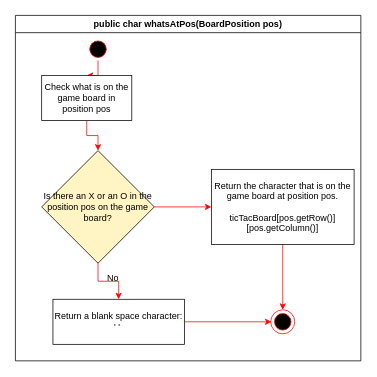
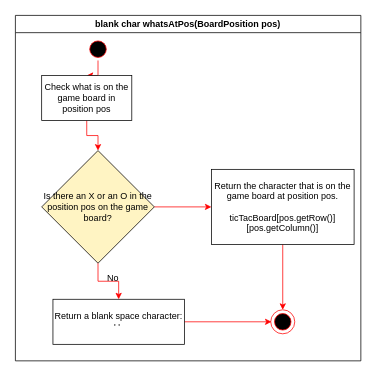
  <mxCell id="0" />
  <mxCell id="1" parent="0" />
- <mxCell id="2" value="public char whatsAtPos(BoardPosition pos)" style="swimlane;whiteSpace=wrap" vertex="1" parent="1"><mxGeometry x="20" y="20" width="460" height="460" as="geometry"><mxRectangle x="530" y="40" width="300" height="23" as="alternateBounds" /></mxGeometry></mxCell>
+ <mxCell id="2" value="blank char whatsAtPos(BoardPosition pos)" style="swimlane;whiteSpace=wrap" vertex="1" parent="1"><mxGeometry x="20" y="20" width="460" height="460" as="geometry"><mxRectangle x="530" y="40" width="300" height="23" as="alternateBounds" /></mxGeometry></mxCell>
  <mxCell id="3" value="" style="edgeStyle=orthogonalEdgeStyle;rounded=0;orthogonalLoop=1;jettySize=auto;html=1;strokeColor=#FF0000;entryX=0.5;entryY=0;entryDx=0;entryDy=0;" edge="1" parent="2" source="4" target="6"><mxGeometry relative="1" as="geometry"><mxPoint x="110" y="110" as="targetPoint" /></mxGeometry></mxCell>
  <mxCell id="4" value="" style="ellipse;shape=startState;fillColor=#000000;strokeColor=#ff0000;" vertex="1" parent="2"><mxGeometry x="95" y="30" width="30" height="30" as="geometry" /></mxCell>
  <mxCell id="5" value="" style="edgeStyle=orthogonalEdgeStyle;rounded=0;orthogonalLoop=1;jettySize=auto;html=1;strokeColor=#FF0000;entryX=0.5;entryY=0;entryDx=0;entryDy=0;" edge="1" parent="2" source="6" target="10"><mxGeometry relative="1" as="geometry"><mxPoint x="110" y="270" as="targetPoint" /></mxGeometry></mxCell>
  <mxCell id="6" value="Check what is on the game board in position pos" style="rounded=0;whiteSpace=wrap;html=1;" vertex="1" parent="2"><mxGeometry x="35" y="80" width="120" height="60" as="geometry" /></mxCell>
  <mxCell id="7" value="" style="edgeStyle=orthogonalEdgeStyle;rounded=0;orthogonalLoop=1;jettySize=auto;html=1;strokeColor=#FF0000;entryX=0.5;entryY=0;entryDx=0;entryDy=0;" edge="1" parent="2" source="8" target="12"><mxGeometry relative="1" as="geometry"><mxPoint x="285" y="218" as="targetPoint" /></mxGeometry></mxCell>
  <mxCell id="8" value="Return the character that is on the game board at position pos.&lt;br&gt;&lt;br&gt;ticTacBoard[pos.getRow()][pos.getColumn()]" style="rounded=0;whiteSpace=wrap;html=1;" vertex="1" parent="2"><mxGeometry x="261" y="205" width="190" height="100" as="geometry" /></mxCell>
  <mxCell id="9" value="" style="edgeStyle=orthogonalEdgeStyle;rounded=0;orthogonalLoop=1;jettySize=auto;html=1;strokeColor=#FF0000;" edge="1" parent="2" source="10" target="8"><mxGeometry relative="1" as="geometry" /></mxCell>
  <mxCell id="10" value="Is there an X or an O in the position pos on the game board?" style="rhombus;whiteSpace=wrap;html=1;fillColor=#FFF4C3;" vertex="1" parent="2"><mxGeometry x="35" y="180" width="150" height="150" as="geometry" /></mxCell>
  <mxCell id="11" value="" style="group" vertex="1" connectable="0" parent="2"><mxGeometry x="340" y="392" width="32" height="32" as="geometry" /></mxCell>
  <mxCell id="12" value="" style="ellipse;whiteSpace=wrap;html=1;aspect=fixed;fillColor=#ffffff;strokeColor=#FF0000;" vertex="1" parent="11"><mxGeometry width="32" height="32" as="geometry" /></mxCell>
  <mxCell id="13" value="" style="ellipse;shape=startState;fillColor=#000000;strokeColor=#ff0000;" vertex="1" parent="11"><mxGeometry x="1" y="1" width="30" height="30" as="geometry" /></mxCell>
  <mxCell id="14" value="" style="edgeStyle=orthogonalEdgeStyle;rounded=0;orthogonalLoop=1;jettySize=auto;html=1;strokeColor=#FF0000;entryX=0;entryY=0.5;entryDx=0;entryDy=0;" edge="1" parent="2" source="15" target="13"><mxGeometry relative="1" as="geometry"><mxPoint x="250" y="408" as="targetPoint" /></mxGeometry></mxCell>
  <mxCell id="15" value="Return a blank space character: ' '&amp;nbsp;" style="rounded=0;whiteSpace=wrap;html=1;" vertex="1" parent="2"><mxGeometry x="50" y="378" width="175" height="60" as="geometry" /></mxCell>
  <mxCell id="16" value="" style="edgeStyle=orthogonalEdgeStyle;rounded=0;orthogonalLoop=1;jettySize=auto;html=1;strokeColor=#FF0000;" edge="1" parent="2" source="10" target="15"><mxGeometry relative="1" as="geometry"><mxPoint x="110" y="378" as="targetPoint" /></mxGeometry></mxCell>
  <mxCell id="17" value="No" style="text;html=1;strokeColor=none;fillColor=none;align=center;verticalAlign=middle;whiteSpace=wrap;rounded=0;" vertex="1" parent="2"><mxGeometry x="110" y="340" width="40" height="20" as="geometry" /></mxCell>
